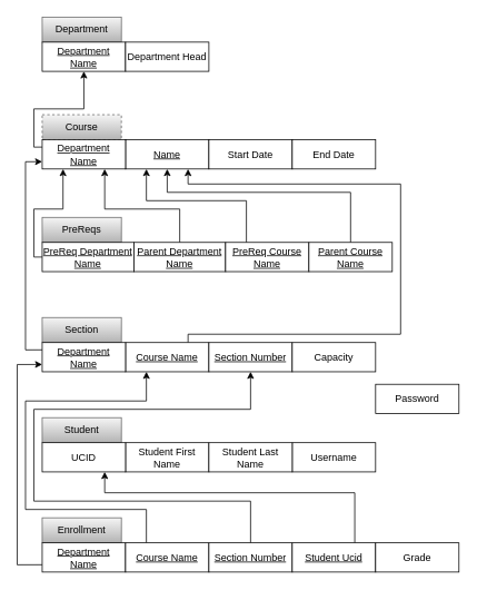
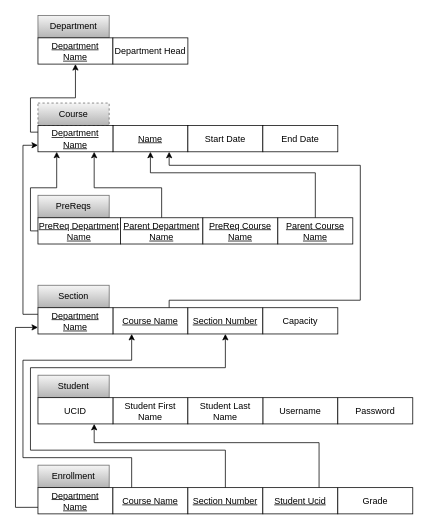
  <mxCell id="0" />
  <mxCell id="1" parent="0" />
  <mxCell id="2" value="Course" style="rounded=0;whiteSpace=wrap;html=1;fillColor=#f5f5f5;gradientColor=#b3b3b3;strokeColor=#666666;dashed=1;" parent="1" vertex="1"><mxGeometry x="50" y="137" width="95" height="30" as="geometry" /></mxCell>
  <mxCell id="3" value="Name" style="whiteSpace=wrap;html=1;align=center;fontStyle=4" parent="1" vertex="1"><mxGeometry x="150" y="167" width="100" height="35" as="geometry" /></mxCell>
  <mxCell id="4" value="Section" style="rounded=0;whiteSpace=wrap;html=1;fillColor=#f5f5f5;gradientColor=#b3b3b3;strokeColor=#666666;" parent="1" vertex="1"><mxGeometry x="50" y="380" width="95" height="30" as="geometry" /></mxCell>
  <mxCell id="5" style="edgeStyle=orthogonalEdgeStyle;rounded=0;orthogonalLoop=1;jettySize=auto;html=1;exitX=0.75;exitY=0;exitDx=0;exitDy=0;entryX=0.75;entryY=1;entryDx=0;entryDy=0;" parent="1" source="6" target="3" edge="1"><mxGeometry relative="1" as="geometry"><Array as="points"><mxPoint x="225" y="400" /><mxPoint x="480" y="400" /><mxPoint x="480" y="220" /><mxPoint x="225" y="220" /></Array></mxGeometry></mxCell>
  <mxCell id="6" value="Course Name" style="whiteSpace=wrap;html=1;align=center;fontStyle=4" parent="1" vertex="1"><mxGeometry x="150" y="410" width="100" height="35" as="geometry" /></mxCell>
  <mxCell id="7" style="edgeStyle=orthogonalEdgeStyle;rounded=0;orthogonalLoop=1;jettySize=auto;html=1;exitX=0;exitY=0.25;exitDx=0;exitDy=0;entryX=0;entryY=0.75;entryDx=0;entryDy=0;" parent="1" source="8" target="35" edge="1"><mxGeometry relative="1" as="geometry" /></mxCell>
  <mxCell id="8" value="Department Name" style="whiteSpace=wrap;html=1;align=center;fontStyle=4" parent="1" vertex="1"><mxGeometry x="50" y="410" width="100" height="35" as="geometry" /></mxCell>
  <mxCell id="9" value="Section Number" style="whiteSpace=wrap;html=1;align=center;fontStyle=4" parent="1" vertex="1"><mxGeometry x="250" y="410" width="100" height="35" as="geometry" /></mxCell>
  <mxCell id="10" value="Start Date" style="whiteSpace=wrap;html=1;align=center;fontStyle=0" parent="1" vertex="1"><mxGeometry x="250" y="167" width="100" height="35" as="geometry" /></mxCell>
  <mxCell id="11" value="End Date" style="whiteSpace=wrap;html=1;align=center;fontStyle=0" parent="1" vertex="1"><mxGeometry x="350" y="167" width="100" height="35" as="geometry" /></mxCell>
  <mxCell id="12" value="PreReqs" style="rounded=0;whiteSpace=wrap;html=1;fillColor=#f5f5f5;gradientColor=#b3b3b3;strokeColor=#666666;" parent="1" vertex="1"><mxGeometry x="50" y="260" width="95" height="30" as="geometry" /></mxCell>
  <mxCell id="13" style="edgeStyle=orthogonalEdgeStyle;rounded=0;orthogonalLoop=1;jettySize=auto;html=1;exitX=0;exitY=0.5;exitDx=0;exitDy=0;entryX=0.25;entryY=1;entryDx=0;entryDy=0;" parent="1" source="14" target="35" edge="1"><mxGeometry relative="1" as="geometry"><Array as="points"><mxPoint x="40" y="308" /><mxPoint x="40" y="250" /><mxPoint x="75" y="250" /></Array></mxGeometry></mxCell>
  <mxCell id="14" value="PreReq Department Name" style="whiteSpace=wrap;html=1;align=center;fontStyle=4" parent="1" vertex="1"><mxGeometry x="50" y="290" width="110" height="35" as="geometry" /></mxCell>
  <mxCell id="15" value="Enrollment" style="rounded=0;whiteSpace=wrap;html=1;fillColor=#f5f5f5;gradientColor=#b3b3b3;strokeColor=#666666;" parent="1" vertex="1"><mxGeometry x="50" y="620" width="95" height="30" as="geometry" /></mxCell>
  <mxCell id="16" style="edgeStyle=orthogonalEdgeStyle;rounded=0;orthogonalLoop=1;jettySize=auto;html=1;exitX=0;exitY=0.75;exitDx=0;exitDy=0;entryX=0;entryY=0.75;entryDx=0;entryDy=0;" parent="1" source="17" target="8" edge="1"><mxGeometry relative="1" as="geometry"><Array as="points"><mxPoint x="20" y="676" /><mxPoint x="20" y="436" /></Array></mxGeometry></mxCell>
  <mxCell id="17" value="Department Name" style="whiteSpace=wrap;html=1;align=center;fontStyle=4" parent="1" vertex="1"><mxGeometry x="50" y="650" width="100" height="35" as="geometry" /></mxCell>
  <mxCell id="18" style="edgeStyle=orthogonalEdgeStyle;rounded=0;orthogonalLoop=1;jettySize=auto;html=1;exitX=0.25;exitY=0;exitDx=0;exitDy=0;entryX=0.25;entryY=1;entryDx=0;entryDy=0;" parent="1" source="19" target="6" edge="1"><mxGeometry relative="1" as="geometry"><Array as="points"><mxPoint x="175" y="610" /><mxPoint x="30" y="610" /><mxPoint x="30" y="480" /><mxPoint x="175" y="480" /></Array></mxGeometry></mxCell>
  <mxCell id="19" value="Course Name" style="whiteSpace=wrap;html=1;align=center;fontStyle=4" parent="1" vertex="1"><mxGeometry x="150" y="650" width="100" height="35" as="geometry" /></mxCell>
  <mxCell id="20" style="edgeStyle=orthogonalEdgeStyle;rounded=0;orthogonalLoop=1;jettySize=auto;html=1;exitX=0.5;exitY=0;exitDx=0;exitDy=0;entryX=0.5;entryY=1;entryDx=0;entryDy=0;" parent="1" source="21" target="9" edge="1"><mxGeometry relative="1" as="geometry"><Array as="points"><mxPoint x="300" y="600" /><mxPoint x="40" y="600" /><mxPoint x="40" y="490" /><mxPoint x="300" y="490" /></Array></mxGeometry></mxCell>
  <mxCell id="21" value="Section Number" style="whiteSpace=wrap;html=1;align=center;fontStyle=4" parent="1" vertex="1"><mxGeometry x="250" y="650" width="100" height="35" as="geometry" /></mxCell>
  <mxCell id="22" style="edgeStyle=orthogonalEdgeStyle;rounded=0;orthogonalLoop=1;jettySize=auto;html=1;exitX=0.75;exitY=0;exitDx=0;exitDy=0;entryX=0.75;entryY=1;entryDx=0;entryDy=0;" parent="1" source="23" target="29" edge="1"><mxGeometry relative="1" as="geometry"><Array as="points"><mxPoint x="425" y="590" /><mxPoint x="125" y="590" /></Array></mxGeometry></mxCell>
  <mxCell id="23" value="Student Ucid" style="whiteSpace=wrap;html=1;align=center;fontStyle=4" parent="1" vertex="1"><mxGeometry x="350" y="650" width="100" height="35" as="geometry" /></mxCell>
  <mxCell id="24" value="Student" style="rounded=0;whiteSpace=wrap;html=1;fillColor=#f5f5f5;gradientColor=#b3b3b3;strokeColor=#666666;" parent="1" vertex="1"><mxGeometry x="50" y="500" width="95" height="30" as="geometry" /></mxCell>
  <mxCell id="25" value="Username" style="whiteSpace=wrap;html=1;align=center;" parent="1" vertex="1"><mxGeometry x="350" y="530" width="100" height="35" as="geometry" /></mxCell>
  <mxCell id="26" value="Student First Name" style="whiteSpace=wrap;html=1;align=center;" parent="1" vertex="1"><mxGeometry x="150" y="530" width="100" height="35" as="geometry" /></mxCell>
  <mxCell id="27" style="edgeStyle=orthogonalEdgeStyle;rounded=0;orthogonalLoop=1;jettySize=auto;html=1;exitX=0.5;exitY=0;exitDx=0;exitDy=0;entryX=0.75;entryY=1;entryDx=0;entryDy=0;" parent="1" source="28" target="35" edge="1"><mxGeometry relative="1" as="geometry"><Array as="points"><mxPoint x="215" y="250" /><mxPoint x="125" y="250" /></Array></mxGeometry></mxCell>
  <mxCell id="28" value="Parent Department Name" style="whiteSpace=wrap;html=1;align=center;fontStyle=4" parent="1" vertex="1"><mxGeometry x="160" y="290" width="110" height="35" as="geometry" /></mxCell>
  <mxCell id="29" value="UCID" style="whiteSpace=wrap;html=1;align=center;" parent="1" vertex="1"><mxGeometry x="50" y="530" width="100" height="35" as="geometry" /></mxCell>
  <mxCell id="30" value="Grade" style="whiteSpace=wrap;html=1;align=center;" parent="1" vertex="1"><mxGeometry x="450" y="650" width="100" height="35" as="geometry" /></mxCell>
  <mxCell id="31" value="Department" style="rounded=0;whiteSpace=wrap;html=1;fillColor=#f5f5f5;gradientColor=#b3b3b3;strokeColor=#666666;" parent="1" vertex="1"><mxGeometry x="50" y="20" width="95" height="30" as="geometry" /></mxCell>
  <mxCell id="32" value="Department Name" style="whiteSpace=wrap;html=1;align=center;fontStyle=4" parent="1" vertex="1"><mxGeometry x="50" y="50" width="100" height="35" as="geometry" /></mxCell>
  <mxCell id="33" value="Department Head" style="whiteSpace=wrap;html=1;align=center;fontStyle=0" parent="1" vertex="1"><mxGeometry x="150" y="50" width="100" height="35" as="geometry" /></mxCell>
  <mxCell id="34" style="edgeStyle=orthogonalEdgeStyle;rounded=0;orthogonalLoop=1;jettySize=auto;html=1;exitX=0;exitY=0.25;exitDx=0;exitDy=0;entryX=0.5;entryY=1;entryDx=0;entryDy=0;" parent="1" source="35" target="32" edge="1"><mxGeometry relative="1" as="geometry"><Array as="points"><mxPoint x="40" y="176" /><mxPoint x="40" y="130" /><mxPoint x="100" y="130" /></Array></mxGeometry></mxCell>
  <mxCell id="35" value="Department Name" style="whiteSpace=wrap;html=1;align=center;fontStyle=4" parent="1" vertex="1"><mxGeometry x="50" y="167" width="100" height="35" as="geometry" /></mxCell>
  <mxCell id="36" value="Capacity" style="whiteSpace=wrap;html=1;align=center;fontStyle=0" parent="1" vertex="1"><mxGeometry x="350" y="410" width="100" height="35" as="geometry" /></mxCell>
- <mxCell id="37" style="edgeStyle=orthogonalEdgeStyle;rounded=0;orthogonalLoop=1;jettySize=auto;html=1;exitX=0.25;exitY=0;exitDx=0;exitDy=0;entryX=0.25;entryY=1;entryDx=0;entryDy=0;" parent="1" source="38" target="3" edge="1"><mxGeometry relative="1" as="geometry"><Array as="points"><mxPoint x="295" y="240" /><mxPoint x="175" y="240" /></Array></mxGeometry></mxCell>
  <mxCell id="38" value="PreReq Course Name" style="whiteSpace=wrap;html=1;align=center;fontStyle=4" parent="1" vertex="1"><mxGeometry x="270" y="290" width="100" height="35" as="geometry" /></mxCell>
  <mxCell id="39" style="edgeStyle=orthogonalEdgeStyle;rounded=0;orthogonalLoop=1;jettySize=auto;html=1;exitX=0.5;exitY=0;exitDx=0;exitDy=0;entryX=0.5;entryY=1;entryDx=0;entryDy=0;" parent="1" source="40" target="3" edge="1"><mxGeometry relative="1" as="geometry"><Array as="points"><mxPoint x="420" y="230" /><mxPoint x="200" y="230" /></Array></mxGeometry></mxCell>
  <mxCell id="40" value="Parent Course Name" style="whiteSpace=wrap;html=1;align=center;fontStyle=4" parent="1" vertex="1"><mxGeometry x="370" y="290" width="100" height="35" as="geometry" /></mxCell>
  <mxCell id="41" value="Student Last Name" style="whiteSpace=wrap;html=1;align=center;" parent="1" vertex="1"><mxGeometry x="250" y="530" width="100" height="35" as="geometry" /></mxCell>
- <mxCell id="42" value="Password" style="whiteSpace=wrap;html=1;align=center;" parent="1" vertex="1"><mxGeometry x="450" y="460" width="100" height="35" as="geometry" /></mxCell>
+ <mxCell id="42" value="Password" style="whiteSpace=wrap;html=1;align=center;" parent="1" vertex="1"><mxGeometry x="450" y="530" width="100" height="35" as="geometry" /></mxCell>
